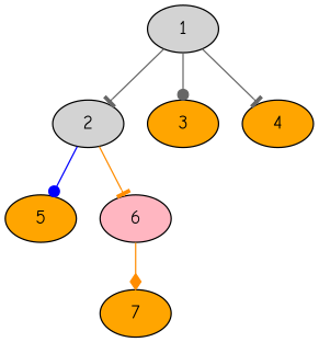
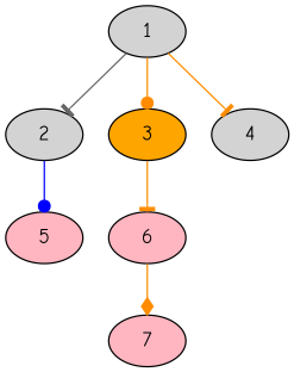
  digraph {
    fontname="Comic Neue"
    node [fillcolor=lightgrey fontname="Comic Neue" style=filled]
    edge [arrowhead=tee color=darkorange fontname="Comic Neue"]
    1
    2
    3 [fillcolor=orange]
-   4 [fillcolor=orange]
-   5 [fillcolor=orange]
+   4
+   5 [fillcolor=lightpink]
    6 [fillcolor=lightpink]
-   7 [fillcolor=orange]
+   7 [fillcolor=lightpink]
    1 -> 2 [color=gray40]
-   1 -> 3 [arrowhead=dot color=gray40]
-   1 -> 4 [color=gray40]
+   1 -> 3 [arrowhead=dot]
+   1 -> 4
    2 -> 5 [arrowhead=dot color=blue]
-   2 -> 6
+   3 -> 6
    6 -> 7 [arrowhead=diamond]
  }
